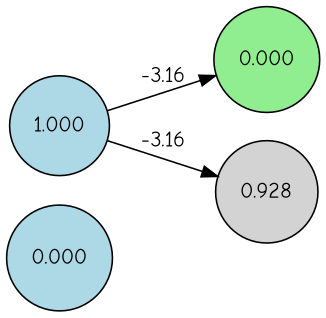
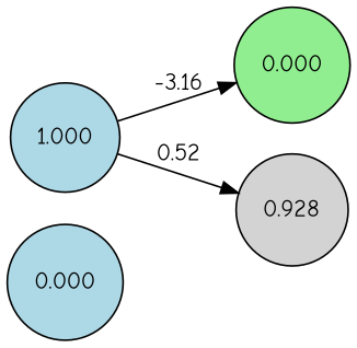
  digraph {
    rankdir=LR
    fontname="Comic Neue"
    node [fillcolor=lightblue shape=circle style=filled fontname="Comic Neue"]
    edge [fontname="Comic Neue"]
    n1 [label=0.000]
    n2 [label=1.000]
    n3 [fillcolor=lightgreen label=0.000]
    n4 [fillcolor=lightgray label=0.928]
    n2 -> n3 [label=-3.16]
-   n2 -> n4 [label=-3.16]
+   n2 -> n4 [label=0.52]
  }
